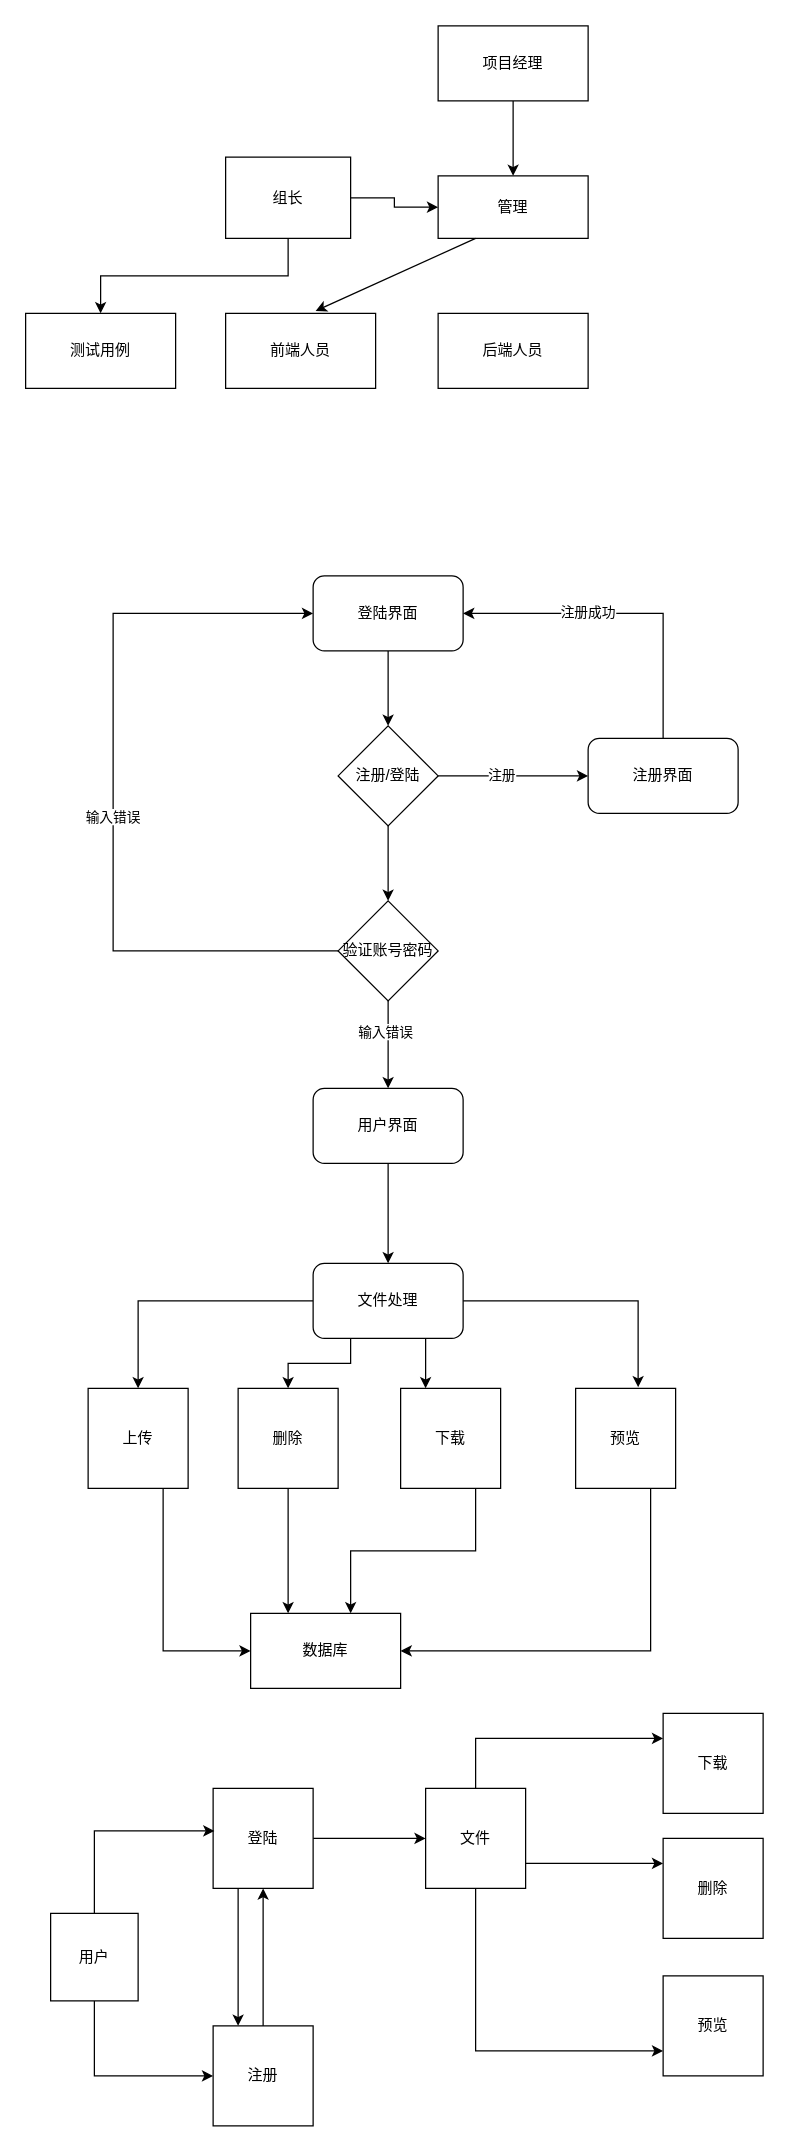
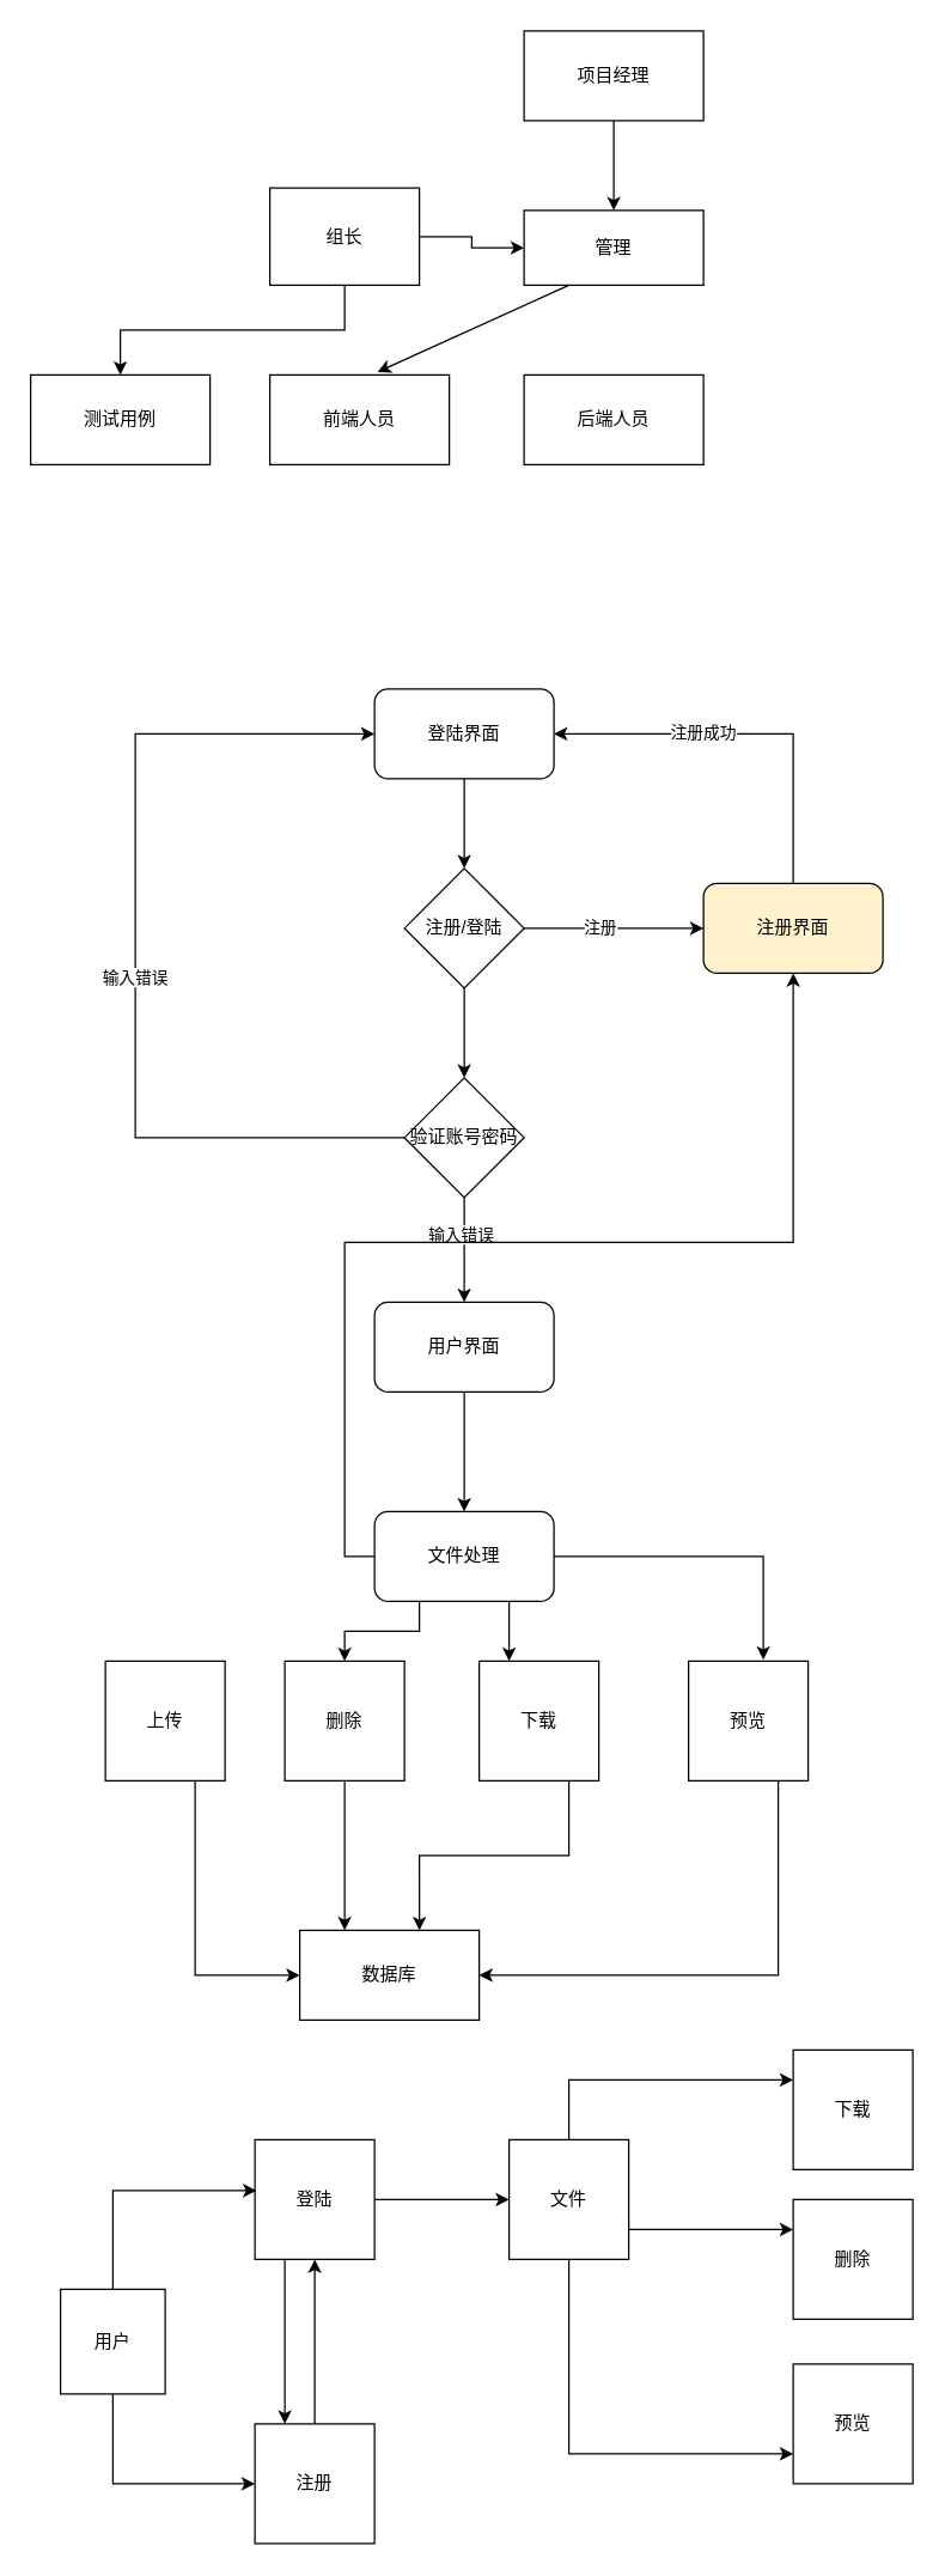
  <mxCell id="0" />
  <mxCell id="1" parent="0" />
  <mxCell id="2" value="前端人员" style="rounded=0;whiteSpace=wrap;html=1;" vertex="1" parent="1"><mxGeometry x="180" y="250" width="120" height="60" as="geometry" /></mxCell>
  <mxCell id="3" style="edgeStyle=orthogonalEdgeStyle;rounded=0;orthogonalLoop=1;jettySize=auto;html=1;entryX=0;entryY=0.5;entryDx=0;entryDy=0;" edge="1" parent="1" source="5" target="8"><mxGeometry relative="1" as="geometry" /></mxCell>
  <mxCell id="4" value="" style="edgeStyle=orthogonalEdgeStyle;rounded=0;orthogonalLoop=1;jettySize=auto;html=1;entryX=0.5;entryY=0;entryDx=0;entryDy=0;" edge="1" parent="1" source="5" target="11"><mxGeometry relative="1" as="geometry"><mxPoint x="240" y="250" as="targetPoint" /><Array as="points"><mxPoint x="230" y="220" /><mxPoint x="80" y="220" /></Array></mxGeometry></mxCell>
  <mxCell id="5" value="组长" style="rounded=0;whiteSpace=wrap;html=1;" vertex="1" parent="1"><mxGeometry x="180" y="125" width="100" height="65" as="geometry" /></mxCell>
  <mxCell id="6" style="edgeStyle=orthogonalEdgeStyle;rounded=0;orthogonalLoop=1;jettySize=auto;html=1;exitX=0.5;exitY=1;exitDx=0;exitDy=0;" edge="1" parent="1" source="7"><mxGeometry relative="1" as="geometry"><mxPoint x="410" y="140" as="targetPoint" /></mxGeometry></mxCell>
  <mxCell id="7" value="项目经理" style="whiteSpace=wrap;html=1;" vertex="1" parent="1"><mxGeometry x="350" y="20" width="120" height="60" as="geometry" /></mxCell>
  <mxCell id="8" value="管理" style="whiteSpace=wrap;html=1;" vertex="1" parent="1"><mxGeometry x="350" y="140" width="120" height="50" as="geometry" /></mxCell>
  <mxCell id="9" value="后端人员" style="rounded=0;whiteSpace=wrap;html=1;" vertex="1" parent="1"><mxGeometry x="350" y="250" width="120" height="60" as="geometry" /></mxCell>
  <mxCell id="10" value="" style="endArrow=classic;html=1;rounded=0;exitX=0.25;exitY=1;exitDx=0;exitDy=0;entryX=0.6;entryY=-0.033;entryDx=0;entryDy=0;entryPerimeter=0;" edge="1" parent="1" source="8" target="2"><mxGeometry width="50" height="50" relative="1" as="geometry"><mxPoint x="490" y="230" as="sourcePoint" /><mxPoint x="540" y="180" as="targetPoint" /></mxGeometry></mxCell>
  <mxCell id="11" value="测试用例" style="whiteSpace=wrap;html=1;" vertex="1" parent="1"><mxGeometry x="20" y="250" width="120" height="60" as="geometry" /></mxCell>
  <mxCell id="12" style="edgeStyle=orthogonalEdgeStyle;rounded=0;orthogonalLoop=1;jettySize=auto;html=1;exitX=0.5;exitY=1;exitDx=0;exitDy=0;entryX=0.5;entryY=0;entryDx=0;entryDy=0;" edge="1" parent="1" source="13" target="17"><mxGeometry relative="1" as="geometry" /></mxCell>
  <mxCell id="13" value="登陆界面" style="rounded=1;whiteSpace=wrap;html=1;" vertex="1" parent="1"><mxGeometry x="250" y="460" width="120" height="60" as="geometry" /></mxCell>
  <mxCell id="14" style="edgeStyle=orthogonalEdgeStyle;rounded=0;orthogonalLoop=1;jettySize=auto;html=1;exitX=1;exitY=0.5;exitDx=0;exitDy=0;" edge="1" parent="1" source="17"><mxGeometry relative="1" as="geometry"><mxPoint x="470" y="620" as="targetPoint" /></mxGeometry></mxCell>
  <mxCell id="15" value="注册" style="edgeLabel;html=1;align=center;verticalAlign=middle;resizable=0;points=[];" vertex="1" connectable="0" parent="14"><mxGeometry x="-0.17" y="1" relative="1" as="geometry"><mxPoint as="offset" /></mxGeometry></mxCell>
  <mxCell id="16" style="edgeStyle=orthogonalEdgeStyle;rounded=0;orthogonalLoop=1;jettySize=auto;html=1;exitX=0.5;exitY=1;exitDx=0;exitDy=0;" edge="1" parent="1" source="17"><mxGeometry relative="1" as="geometry"><mxPoint x="310" y="720" as="targetPoint" /></mxGeometry></mxCell>
  <mxCell id="17" value="注册/登陆" style="rhombus;whiteSpace=wrap;html=1;" vertex="1" parent="1"><mxGeometry x="270" y="580" width="80" height="80" as="geometry" /></mxCell>
  <mxCell id="18" style="edgeStyle=orthogonalEdgeStyle;rounded=0;orthogonalLoop=1;jettySize=auto;html=1;exitX=0.5;exitY=0;exitDx=0;exitDy=0;entryX=1;entryY=0.5;entryDx=0;entryDy=0;" edge="1" parent="1" source="20" target="13"><mxGeometry relative="1" as="geometry" /></mxCell>
  <mxCell id="19" value="注册成功" style="edgeLabel;html=1;align=center;verticalAlign=middle;resizable=0;points=[];" vertex="1" connectable="0" parent="18"><mxGeometry x="0.238" y="-2" relative="1" as="geometry"><mxPoint as="offset" /></mxGeometry></mxCell>
- <mxCell id="20" value="注册界面" style="rounded=1;whiteSpace=wrap;html=1;" vertex="1" parent="1"><mxGeometry x="470" y="590" width="120" height="60" as="geometry" /></mxCell>
+ <mxCell id="20" value="注册界面" style="rounded=1;whiteSpace=wrap;html=1;fillColor=#fff2cc;" vertex="1" parent="1"><mxGeometry x="470" y="590" width="120" height="60" as="geometry" /></mxCell>
  <mxCell id="21" style="edgeStyle=orthogonalEdgeStyle;rounded=0;orthogonalLoop=1;jettySize=auto;html=1;entryX=0;entryY=0.5;entryDx=0;entryDy=0;exitX=0;exitY=0.5;exitDx=0;exitDy=0;" edge="1" parent="1" source="25" target="13"><mxGeometry relative="1" as="geometry"><mxPoint x="130" y="490" as="targetPoint" /><Array as="points"><mxPoint x="90" y="760" /><mxPoint x="90" y="490" /></Array></mxGeometry></mxCell>
  <mxCell id="22" value="输入错误" style="edgeLabel;html=1;align=center;verticalAlign=middle;resizable=0;points=[];" vertex="1" connectable="0" parent="21"><mxGeometry x="-0.056" y="1" relative="1" as="geometry"><mxPoint as="offset" /></mxGeometry></mxCell>
  <mxCell id="23" style="edgeStyle=orthogonalEdgeStyle;rounded=0;orthogonalLoop=1;jettySize=auto;html=1;exitX=0.5;exitY=1;exitDx=0;exitDy=0;entryX=0.5;entryY=0;entryDx=0;entryDy=0;" edge="1" parent="1" source="25" target="27"><mxGeometry relative="1" as="geometry"><mxPoint x="310" y="860" as="targetPoint" /></mxGeometry></mxCell>
  <mxCell id="24" value="输入错误" style="edgeLabel;html=1;align=center;verticalAlign=middle;resizable=0;points=[];" vertex="1" connectable="0" parent="23"><mxGeometry x="-0.306" y="-3" relative="1" as="geometry"><mxPoint as="offset" /></mxGeometry></mxCell>
  <mxCell id="25" value="验证账号密码" style="rhombus;whiteSpace=wrap;html=1;" vertex="1" parent="1"><mxGeometry x="270" y="720" width="80" height="80" as="geometry" /></mxCell>
  <mxCell id="26" style="edgeStyle=orthogonalEdgeStyle;rounded=0;orthogonalLoop=1;jettySize=auto;html=1;exitX=0.5;exitY=1;exitDx=0;exitDy=0;entryX=0.5;entryY=0;entryDx=0;entryDy=0;" edge="1" parent="1" source="27" target="31"><mxGeometry relative="1" as="geometry" /></mxCell>
  <mxCell id="27" value="用户界面" style="rounded=1;whiteSpace=wrap;html=1;" vertex="1" parent="1"><mxGeometry x="250" y="870" width="120" height="60" as="geometry" /></mxCell>
- <mxCell id="28" style="edgeStyle=orthogonalEdgeStyle;rounded=0;orthogonalLoop=1;jettySize=auto;html=1;exitX=0;exitY=0.5;exitDx=0;exitDy=0;entryX=0.5;entryY=0;entryDx=0;entryDy=0;" edge="1" parent="1" source="31" target="33"><mxGeometry relative="1" as="geometry" /></mxCell>
+ <mxCell id="28" style="edgeStyle=orthogonalEdgeStyle;rounded=0;orthogonalLoop=1;jettySize=auto;html=1;exitX=0;exitY=0.5;exitDx=0;exitDy=0;" edge="1" parent="1" source="31" target="20"><mxGeometry relative="1" as="geometry" /></mxCell>
  <mxCell id="29" style="edgeStyle=orthogonalEdgeStyle;rounded=0;orthogonalLoop=1;jettySize=auto;html=1;exitX=0.75;exitY=1;exitDx=0;exitDy=0;entryX=0.25;entryY=0;entryDx=0;entryDy=0;" edge="1" parent="1" source="31" target="36"><mxGeometry relative="1" as="geometry" /></mxCell>
  <mxCell id="30" style="edgeStyle=orthogonalEdgeStyle;rounded=0;orthogonalLoop=1;jettySize=auto;html=1;exitX=0.25;exitY=1;exitDx=0;exitDy=0;entryX=0.5;entryY=0;entryDx=0;entryDy=0;" edge="1" parent="1" source="31" target="35"><mxGeometry relative="1" as="geometry" /></mxCell>
  <mxCell id="31" value="文件处理" style="rounded=1;whiteSpace=wrap;html=1;" vertex="1" parent="1"><mxGeometry x="250" y="1010" width="120" height="60" as="geometry" /></mxCell>
  <mxCell id="32" style="edgeStyle=orthogonalEdgeStyle;rounded=0;orthogonalLoop=1;jettySize=auto;html=1;exitX=0.75;exitY=1;exitDx=0;exitDy=0;entryX=0;entryY=0.5;entryDx=0;entryDy=0;" edge="1" parent="1" source="33" target="55"><mxGeometry relative="1" as="geometry" /></mxCell>
  <mxCell id="33" value="上传" style="whiteSpace=wrap;html=1;aspect=fixed;" vertex="1" parent="1"><mxGeometry x="70" y="1110" width="80" height="80" as="geometry" /></mxCell>
  <mxCell id="34" style="edgeStyle=orthogonalEdgeStyle;rounded=0;orthogonalLoop=1;jettySize=auto;html=1;exitX=0.5;exitY=1;exitDx=0;exitDy=0;entryX=0.25;entryY=0;entryDx=0;entryDy=0;" edge="1" parent="1" source="35" target="55"><mxGeometry relative="1" as="geometry" /></mxCell>
  <mxCell id="35" value="删除" style="whiteSpace=wrap;html=1;aspect=fixed;" vertex="1" parent="1"><mxGeometry x="190" y="1110" width="80" height="80" as="geometry" /></mxCell>
  <mxCell id="36" value="下载" style="whiteSpace=wrap;html=1;aspect=fixed;" vertex="1" parent="1"><mxGeometry x="320" y="1110" width="80" height="80" as="geometry" /></mxCell>
  <mxCell id="37" style="edgeStyle=orthogonalEdgeStyle;rounded=0;orthogonalLoop=1;jettySize=auto;html=1;exitX=0.75;exitY=1;exitDx=0;exitDy=0;entryX=1;entryY=0.5;entryDx=0;entryDy=0;" edge="1" parent="1" source="38" target="55"><mxGeometry relative="1" as="geometry" /></mxCell>
  <mxCell id="38" value="预览" style="whiteSpace=wrap;html=1;aspect=fixed;" vertex="1" parent="1"><mxGeometry x="460" y="1110" width="80" height="80" as="geometry" /></mxCell>
  <mxCell id="39" style="edgeStyle=orthogonalEdgeStyle;rounded=0;orthogonalLoop=1;jettySize=auto;html=1;exitX=1;exitY=0.5;exitDx=0;exitDy=0;entryX=0.625;entryY=-0.012;entryDx=0;entryDy=0;entryPerimeter=0;" edge="1" parent="1" source="31" target="38"><mxGeometry relative="1" as="geometry" /></mxCell>
  <mxCell id="40" style="edgeStyle=orthogonalEdgeStyle;rounded=0;orthogonalLoop=1;jettySize=auto;html=1;exitX=0.5;exitY=1;exitDx=0;exitDy=0;entryX=0;entryY=0.5;entryDx=0;entryDy=0;" edge="1" parent="1" source="41" target="46"><mxGeometry relative="1" as="geometry" /></mxCell>
  <mxCell id="41" value="用户" style="whiteSpace=wrap;html=1;aspect=fixed;" vertex="1" parent="1"><mxGeometry x="40" y="1530" width="70" height="70" as="geometry" /></mxCell>
  <mxCell id="42" style="edgeStyle=orthogonalEdgeStyle;rounded=0;orthogonalLoop=1;jettySize=auto;html=1;exitX=0.25;exitY=1;exitDx=0;exitDy=0;entryX=0.25;entryY=0;entryDx=0;entryDy=0;" edge="1" parent="1" source="44" target="46"><mxGeometry relative="1" as="geometry" /></mxCell>
  <mxCell id="43" style="edgeStyle=orthogonalEdgeStyle;rounded=0;orthogonalLoop=1;jettySize=auto;html=1;exitX=1;exitY=0.5;exitDx=0;exitDy=0;" edge="1" parent="1" source="44"><mxGeometry relative="1" as="geometry"><mxPoint x="340" y="1470" as="targetPoint" /></mxGeometry></mxCell>
  <mxCell id="44" value="登陆" style="whiteSpace=wrap;html=1;aspect=fixed;" vertex="1" parent="1"><mxGeometry x="170" y="1430" width="80" height="80" as="geometry" /></mxCell>
  <mxCell id="45" style="edgeStyle=orthogonalEdgeStyle;rounded=0;orthogonalLoop=1;jettySize=auto;html=1;entryX=0.5;entryY=1;entryDx=0;entryDy=0;" edge="1" parent="1" source="46" target="44"><mxGeometry relative="1" as="geometry" /></mxCell>
  <mxCell id="46" value="注册" style="whiteSpace=wrap;html=1;aspect=fixed;" vertex="1" parent="1"><mxGeometry x="170" y="1620" width="80" height="80" as="geometry" /></mxCell>
  <mxCell id="47" style="edgeStyle=orthogonalEdgeStyle;rounded=0;orthogonalLoop=1;jettySize=auto;html=1;exitX=0.5;exitY=0;exitDx=0;exitDy=0;entryX=0.013;entryY=0.425;entryDx=0;entryDy=0;entryPerimeter=0;" edge="1" parent="1" source="41" target="44"><mxGeometry relative="1" as="geometry" /></mxCell>
  <mxCell id="48" style="edgeStyle=orthogonalEdgeStyle;rounded=0;orthogonalLoop=1;jettySize=auto;html=1;exitX=0.5;exitY=0;exitDx=0;exitDy=0;entryX=0;entryY=0.25;entryDx=0;entryDy=0;" edge="1" parent="1" source="51" target="52"><mxGeometry relative="1" as="geometry" /></mxCell>
  <mxCell id="49" style="edgeStyle=orthogonalEdgeStyle;rounded=0;orthogonalLoop=1;jettySize=auto;html=1;exitX=1;exitY=0.75;exitDx=0;exitDy=0;entryX=0;entryY=0.25;entryDx=0;entryDy=0;" edge="1" parent="1" source="51" target="53"><mxGeometry relative="1" as="geometry" /></mxCell>
  <mxCell id="50" style="edgeStyle=orthogonalEdgeStyle;rounded=0;orthogonalLoop=1;jettySize=auto;html=1;exitX=0.5;exitY=1;exitDx=0;exitDy=0;entryX=0;entryY=0.75;entryDx=0;entryDy=0;" edge="1" parent="1" source="51" target="54"><mxGeometry relative="1" as="geometry" /></mxCell>
  <mxCell id="51" value="文件" style="whiteSpace=wrap;html=1;aspect=fixed;" vertex="1" parent="1"><mxGeometry x="340" y="1430" width="80" height="80" as="geometry" /></mxCell>
  <mxCell id="52" value="下载" style="whiteSpace=wrap;html=1;aspect=fixed;" vertex="1" parent="1"><mxGeometry x="530" y="1370" width="80" height="80" as="geometry" /></mxCell>
  <mxCell id="53" value="删除" style="whiteSpace=wrap;html=1;aspect=fixed;" vertex="1" parent="1"><mxGeometry x="530" y="1470" width="80" height="80" as="geometry" /></mxCell>
  <mxCell id="54" value="预览" style="whiteSpace=wrap;html=1;aspect=fixed;" vertex="1" parent="1"><mxGeometry x="530" y="1580" width="80" height="80" as="geometry" /></mxCell>
  <mxCell id="55" value="数据库" style="rounded=0;whiteSpace=wrap;html=1;" vertex="1" parent="1"><mxGeometry x="200" y="1290" width="120" height="60" as="geometry" /></mxCell>
  <mxCell id="56" style="edgeStyle=orthogonalEdgeStyle;rounded=0;orthogonalLoop=1;jettySize=auto;html=1;exitX=0.75;exitY=1;exitDx=0;exitDy=0;entryX=0.667;entryY=0;entryDx=0;entryDy=0;entryPerimeter=0;" edge="1" parent="1" source="36" target="55"><mxGeometry relative="1" as="geometry" /></mxCell>
